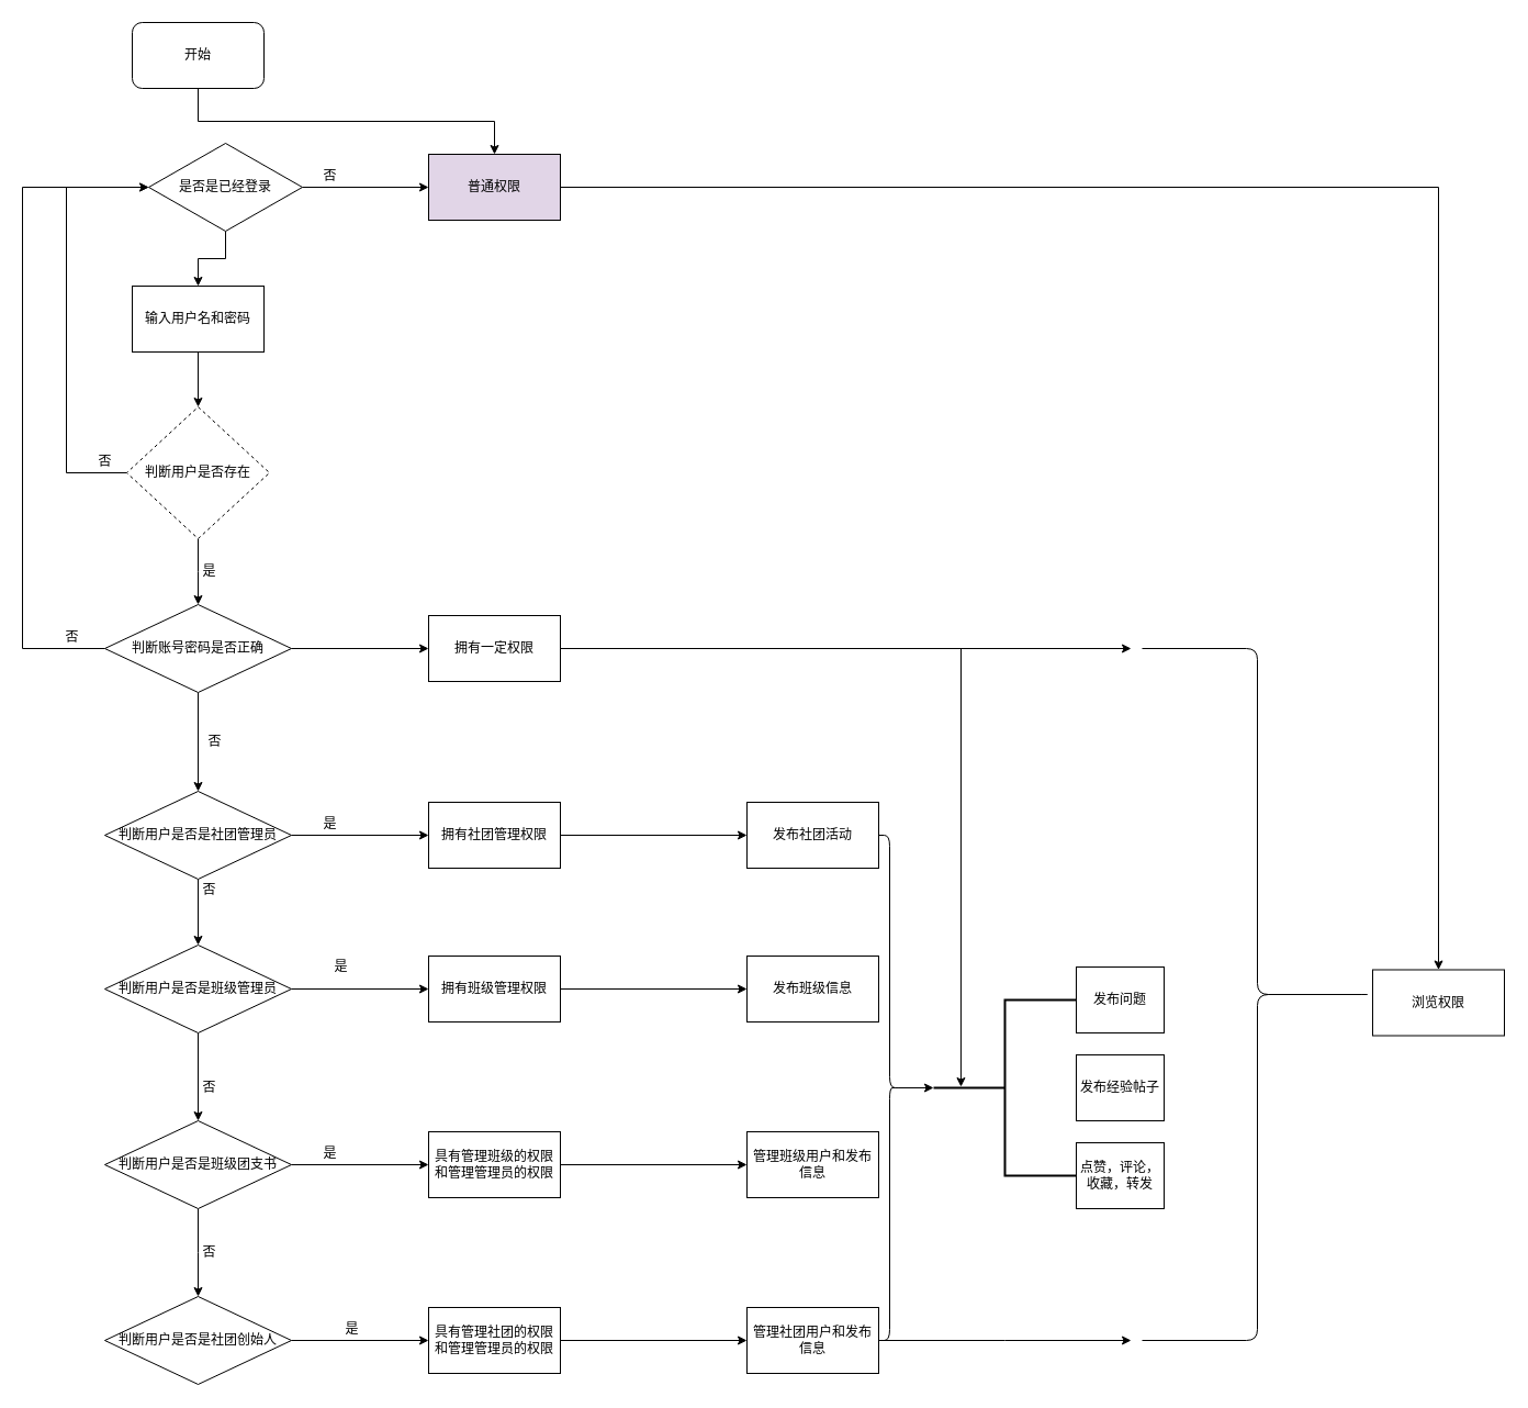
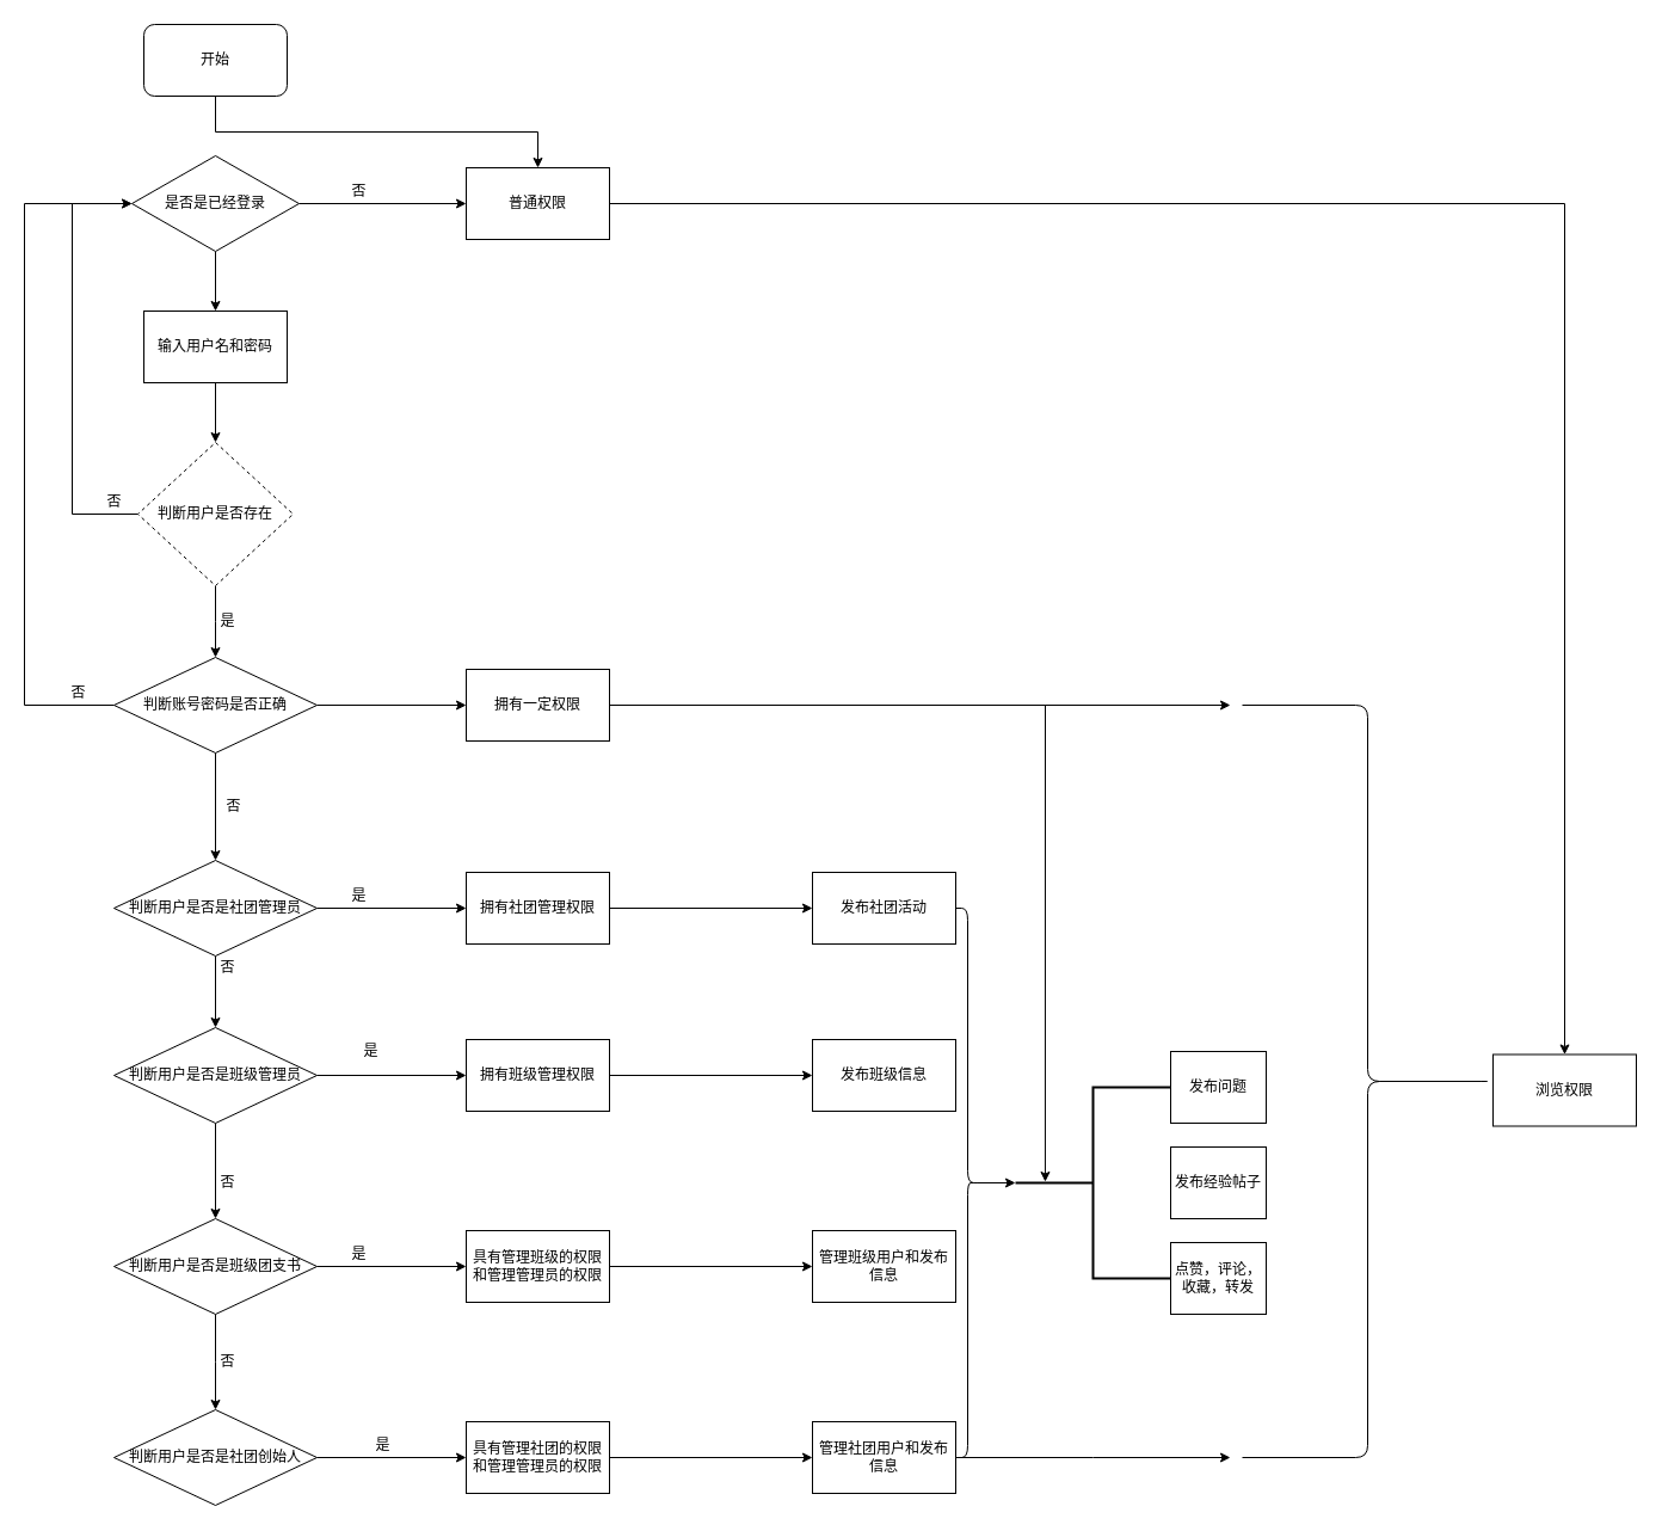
  <mxCell id="0" />
  <mxCell id="1" parent="0" />
  <mxCell id="2" style="edgeStyle=orthogonalEdgeStyle;rounded=0;orthogonalLoop=1;jettySize=auto;html=1;exitX=0.5;exitY=1;exitDx=0;exitDy=0;" edge="1" parent="1" source="3" target="47"><mxGeometry relative="1" as="geometry" /></mxCell>
  <mxCell id="3" value="开始" style="rounded=1;whiteSpace=wrap;html=1;" vertex="1" parent="1"><mxGeometry x="120" y="20" width="120" height="60" as="geometry" /></mxCell>
  <mxCell id="4" value="" style="edgeStyle=orthogonalEdgeStyle;rounded=0;orthogonalLoop=1;jettySize=auto;html=1;" edge="1" parent="1" source="6"><mxGeometry relative="1" as="geometry"><mxPoint x="180" y="550" as="targetPoint" /></mxGeometry></mxCell>
  <mxCell id="5" style="edgeStyle=orthogonalEdgeStyle;rounded=0;orthogonalLoop=1;jettySize=auto;html=1;exitX=0;exitY=0.5;exitDx=0;exitDy=0;entryX=0;entryY=0.5;entryDx=0;entryDy=0;endArrow=open;" edge="1" parent="1" source="6" target="43"><mxGeometry relative="1" as="geometry"><Array as="points"><mxPoint x="60" y="430" /><mxPoint x="60" y="170" /></Array></mxGeometry></mxCell>
  <mxCell id="6" value="判断用户是否存在" style="rhombus;whiteSpace=wrap;html=1;dashed=1;" vertex="1" parent="1"><mxGeometry x="115" y="370" width="130" height="120" as="geometry" /></mxCell>
  <mxCell id="7" value="" style="edgeStyle=orthogonalEdgeStyle;rounded=0;orthogonalLoop=1;jettySize=auto;html=1;entryX=0.5;entryY=0;entryDx=0;entryDy=0;" edge="1" parent="1" source="10" target="13"><mxGeometry relative="1" as="geometry"><mxPoint x="180" y="670" as="targetPoint" /></mxGeometry></mxCell>
  <mxCell id="8" value="" style="edgeStyle=orthogonalEdgeStyle;rounded=0;orthogonalLoop=1;jettySize=auto;html=1;" edge="1" parent="1" source="10" target="51"><mxGeometry relative="1" as="geometry" /></mxCell>
  <mxCell id="9" style="edgeStyle=orthogonalEdgeStyle;rounded=0;orthogonalLoop=1;jettySize=auto;html=1;exitX=0;exitY=0.5;exitDx=0;exitDy=0;entryX=0;entryY=0.5;entryDx=0;entryDy=0;" edge="1" parent="1" source="10" target="43"><mxGeometry relative="1" as="geometry"><Array as="points"><mxPoint x="20" y="590" /><mxPoint x="20" y="170" /></Array></mxGeometry></mxCell>
  <mxCell id="10" value="判断账号密码是否正确" style="rhombus;whiteSpace=wrap;html=1;" vertex="1" parent="1"><mxGeometry x="95" y="550" width="170" height="80" as="geometry" /></mxCell>
  <mxCell id="11" value="" style="edgeStyle=orthogonalEdgeStyle;rounded=0;orthogonalLoop=1;jettySize=auto;html=1;" edge="1" parent="1" source="13" target="16"><mxGeometry relative="1" as="geometry" /></mxCell>
  <mxCell id="12" style="edgeStyle=orthogonalEdgeStyle;rounded=0;orthogonalLoop=1;jettySize=auto;html=1;exitX=1;exitY=0.5;exitDx=0;exitDy=0;" edge="1" parent="1" source="13"><mxGeometry relative="1" as="geometry"><mxPoint x="390" y="760" as="targetPoint" /></mxGeometry></mxCell>
  <mxCell id="13" value="判断用户是否是社团管理员" style="rhombus;whiteSpace=wrap;html=1;" vertex="1" parent="1"><mxGeometry x="95" y="720" width="170" height="80" as="geometry" /></mxCell>
  <mxCell id="14" value="" style="edgeStyle=orthogonalEdgeStyle;rounded=0;orthogonalLoop=1;jettySize=auto;html=1;" edge="1" parent="1" source="16" target="19"><mxGeometry relative="1" as="geometry" /></mxCell>
  <mxCell id="15" style="edgeStyle=orthogonalEdgeStyle;rounded=0;orthogonalLoop=1;jettySize=auto;html=1;exitX=1;exitY=0.5;exitDx=0;exitDy=0;" edge="1" parent="1" source="16"><mxGeometry relative="1" as="geometry"><mxPoint x="390" y="900" as="targetPoint" /></mxGeometry></mxCell>
  <mxCell id="16" value="判断用户是否是班级管理员" style="rhombus;whiteSpace=wrap;html=1;" vertex="1" parent="1"><mxGeometry x="95" y="860" width="170" height="80" as="geometry" /></mxCell>
  <mxCell id="17" value="" style="edgeStyle=orthogonalEdgeStyle;rounded=0;orthogonalLoop=1;jettySize=auto;html=1;" edge="1" parent="1" source="19"><mxGeometry relative="1" as="geometry"><mxPoint x="180" y="1180" as="targetPoint" /></mxGeometry></mxCell>
  <mxCell id="18" style="edgeStyle=orthogonalEdgeStyle;rounded=0;orthogonalLoop=1;jettySize=auto;html=1;exitX=1;exitY=0.5;exitDx=0;exitDy=0;" edge="1" parent="1" source="19"><mxGeometry relative="1" as="geometry"><mxPoint x="390" y="1060" as="targetPoint" /></mxGeometry></mxCell>
  <mxCell id="19" value="判断用户是否是班级团支书" style="rhombus;whiteSpace=wrap;html=1;" vertex="1" parent="1"><mxGeometry x="95" y="1020" width="170" height="80" as="geometry" /></mxCell>
  <mxCell id="20" style="edgeStyle=orthogonalEdgeStyle;rounded=0;orthogonalLoop=1;jettySize=auto;html=1;exitX=1;exitY=0.5;exitDx=0;exitDy=0;" edge="1" parent="1"><mxGeometry relative="1" as="geometry"><mxPoint x="390" y="1220" as="targetPoint" /><mxPoint x="265" y="1220" as="sourcePoint" /></mxGeometry></mxCell>
  <mxCell id="21" value="判断用户是否是社团创始人" style="rhombus;whiteSpace=wrap;html=1;" vertex="1" parent="1"><mxGeometry x="95" y="1180" width="170" height="80" as="geometry" /></mxCell>
  <mxCell id="22" value="是" style="text;html=1;align=center;verticalAlign=middle;resizable=0;points=[];autosize=1;strokeColor=none;" vertex="1" parent="1"><mxGeometry x="285" y="740" width="30" height="20" as="geometry" /></mxCell>
  <mxCell id="23" value="是" style="text;html=1;align=center;verticalAlign=middle;resizable=0;points=[];autosize=1;strokeColor=none;" vertex="1" parent="1"><mxGeometry x="295" y="870" width="30" height="20" as="geometry" /></mxCell>
  <mxCell id="24" value="是" style="text;html=1;align=center;verticalAlign=middle;resizable=0;points=[];autosize=1;strokeColor=none;" vertex="1" parent="1"><mxGeometry x="285" y="1040" width="30" height="20" as="geometry" /></mxCell>
  <mxCell id="25" value="是" style="text;html=1;align=center;verticalAlign=middle;resizable=0;points=[];autosize=1;strokeColor=none;" vertex="1" parent="1"><mxGeometry x="305" y="1200" width="30" height="20" as="geometry" /></mxCell>
  <mxCell id="26" value="" style="edgeStyle=orthogonalEdgeStyle;rounded=0;orthogonalLoop=1;jettySize=auto;html=1;" edge="1" parent="1" source="27" target="57"><mxGeometry relative="1" as="geometry" /></mxCell>
  <mxCell id="27" value="拥有社团管理权限" style="rounded=0;whiteSpace=wrap;html=1;" vertex="1" parent="1"><mxGeometry x="390" y="730" width="120" height="60" as="geometry" /></mxCell>
  <mxCell id="28" value="" style="edgeStyle=orthogonalEdgeStyle;rounded=0;orthogonalLoop=1;jettySize=auto;html=1;" edge="1" parent="1" source="29" target="58"><mxGeometry relative="1" as="geometry" /></mxCell>
  <mxCell id="29" value="拥有班级管理权限" style="rounded=0;whiteSpace=wrap;html=1;" vertex="1" parent="1"><mxGeometry x="390" y="870" width="120" height="60" as="geometry" /></mxCell>
  <mxCell id="30" value="" style="edgeStyle=orthogonalEdgeStyle;rounded=0;orthogonalLoop=1;jettySize=auto;html=1;" edge="1" parent="1" source="31" target="59"><mxGeometry relative="1" as="geometry" /></mxCell>
  <mxCell id="31" value="具有管理班级的权限和管理管理员的权限" style="rounded=0;whiteSpace=wrap;html=1;" vertex="1" parent="1"><mxGeometry x="390" y="1030" width="120" height="60" as="geometry" /></mxCell>
  <mxCell id="32" value="" style="edgeStyle=orthogonalEdgeStyle;rounded=0;orthogonalLoop=1;jettySize=auto;html=1;" edge="1" parent="1" source="33" target="61"><mxGeometry relative="1" as="geometry" /></mxCell>
  <mxCell id="33" value="具有管理社团的权限和管理管理员的权限" style="rounded=0;whiteSpace=wrap;html=1;" vertex="1" parent="1"><mxGeometry x="390" y="1190" width="120" height="60" as="geometry" /></mxCell>
  <mxCell id="34" value="否" style="text;html=1;align=center;verticalAlign=middle;resizable=0;points=[];autosize=1;strokeColor=none;" vertex="1" parent="1"><mxGeometry x="80" y="410" width="30" height="20" as="geometry" /></mxCell>
  <mxCell id="35" value="否" style="text;html=1;align=center;verticalAlign=middle;resizable=0;points=[];autosize=1;strokeColor=none;" vertex="1" parent="1"><mxGeometry x="50" y="570" width="30" height="20" as="geometry" /></mxCell>
  <mxCell id="36" value="是" style="text;html=1;align=center;verticalAlign=middle;resizable=0;points=[];autosize=1;strokeColor=none;" vertex="1" parent="1"><mxGeometry x="175" y="510" width="30" height="20" as="geometry" /></mxCell>
  <mxCell id="37" value="否" style="text;html=1;align=center;verticalAlign=middle;resizable=0;points=[];autosize=1;strokeColor=none;" vertex="1" parent="1"><mxGeometry x="180" y="664.5" width="30" height="20" as="geometry" /></mxCell>
  <mxCell id="38" value="否" style="text;html=1;align=center;verticalAlign=middle;resizable=0;points=[];autosize=1;strokeColor=none;" vertex="1" parent="1"><mxGeometry x="175" y="800" width="30" height="20" as="geometry" /></mxCell>
  <mxCell id="39" value="否" style="text;html=1;align=center;verticalAlign=middle;resizable=0;points=[];autosize=1;strokeColor=none;" vertex="1" parent="1"><mxGeometry x="175" y="980" width="30" height="20" as="geometry" /></mxCell>
  <mxCell id="40" value="否" style="text;html=1;align=center;verticalAlign=middle;resizable=0;points=[];autosize=1;strokeColor=none;" vertex="1" parent="1"><mxGeometry x="175" y="1130" width="30" height="20" as="geometry" /></mxCell>
  <mxCell id="41" value="" style="edgeStyle=orthogonalEdgeStyle;rounded=0;orthogonalLoop=1;jettySize=auto;html=1;" edge="1" parent="1" source="43" target="45"><mxGeometry relative="1" as="geometry" /></mxCell>
  <mxCell id="42" value="" style="edgeStyle=orthogonalEdgeStyle;rounded=0;orthogonalLoop=1;jettySize=auto;html=1;" edge="1" parent="1" source="43" target="47"><mxGeometry relative="1" as="geometry" /></mxCell>
- <mxCell id="43" value="是否是已经登录" style="rhombus;whiteSpace=wrap;html=1;rounded=0;" vertex="1" parent="1"><mxGeometry x="135" y="130" width="140" height="80" as="geometry" /></mxCell>
+ <mxCell id="43" value="是否是已经登录" style="rhombus;whiteSpace=wrap;html=1;rounded=0;" vertex="1" parent="1"><mxGeometry x="110" y="130" width="140" height="80" as="geometry" /></mxCell>
  <mxCell id="44" value="" style="edgeStyle=orthogonalEdgeStyle;rounded=0;orthogonalLoop=1;jettySize=auto;html=1;" edge="1" parent="1" source="45" target="6"><mxGeometry relative="1" as="geometry" /></mxCell>
  <mxCell id="45" value="输入用户名和密码" style="rounded=0;whiteSpace=wrap;html=1;" vertex="1" parent="1"><mxGeometry x="120" y="260" width="120" height="60" as="geometry" /></mxCell>
  <mxCell id="46" value="" style="edgeStyle=orthogonalEdgeStyle;rounded=0;orthogonalLoop=1;jettySize=auto;html=1;" edge="1" parent="1" source="47" target="52"><mxGeometry relative="1" as="geometry" /></mxCell>
- <mxCell id="47" value="普通权限" style="whiteSpace=wrap;html=1;rounded=0;fillColor=#e1d5e7;" vertex="1" parent="1"><mxGeometry x="390" y="140" width="120" height="60" as="geometry" /></mxCell>
+ <mxCell id="47" value="普通权限" style="whiteSpace=wrap;html=1;rounded=0;" vertex="1" parent="1"><mxGeometry x="390" y="140" width="120" height="60" as="geometry" /></mxCell>
  <mxCell id="48" value="否" style="text;html=1;align=center;verticalAlign=middle;resizable=0;points=[];autosize=1;strokeColor=none;" vertex="1" parent="1"><mxGeometry x="285" y="150" width="30" height="20" as="geometry" /></mxCell>
  <mxCell id="49" style="edgeStyle=orthogonalEdgeStyle;rounded=0;orthogonalLoop=1;jettySize=auto;html=1;exitX=1;exitY=0.5;exitDx=0;exitDy=0;entryX=0.192;entryY=0.494;entryDx=0;entryDy=0;entryPerimeter=0;" edge="1" parent="1" source="51" target="53"><mxGeometry relative="1" as="geometry"><Array as="points"><mxPoint x="875" y="590" /></Array></mxGeometry></mxCell>
  <mxCell id="50" style="edgeStyle=orthogonalEdgeStyle;rounded=0;orthogonalLoop=1;jettySize=auto;html=1;exitX=1;exitY=0.5;exitDx=0;exitDy=0;" edge="1" parent="1" source="51"><mxGeometry relative="1" as="geometry"><mxPoint x="1030" y="590" as="targetPoint" /></mxGeometry></mxCell>
  <mxCell id="51" value="拥有一定权限" style="whiteSpace=wrap;html=1;" vertex="1" parent="1"><mxGeometry x="390" y="560" width="120" height="60" as="geometry" /></mxCell>
  <mxCell id="52" value="浏览权限" style="whiteSpace=wrap;html=1;rounded=0;" vertex="1" parent="1"><mxGeometry x="1250" y="882.5" width="120" height="60" as="geometry" /></mxCell>
  <mxCell id="53" value="" style="strokeWidth=2;html=1;shape=mxgraph.flowchart.annotation_2;align=left;labelPosition=right;pointerEvents=1;" vertex="1" parent="1"><mxGeometry x="850" y="910" width="130" height="160" as="geometry" /></mxCell>
  <mxCell id="54" value="发布问题" style="rounded=0;whiteSpace=wrap;html=1;" vertex="1" parent="1"><mxGeometry x="980" y="880" width="80" height="60" as="geometry" /></mxCell>
  <mxCell id="55" value="发布经验帖子" style="rounded=0;whiteSpace=wrap;html=1;" vertex="1" parent="1"><mxGeometry x="980" y="960" width="80" height="60" as="geometry" /></mxCell>
  <mxCell id="56" value="点赞，评论，收藏，转发" style="rounded=0;whiteSpace=wrap;html=1;" vertex="1" parent="1"><mxGeometry x="980" y="1040" width="80" height="60" as="geometry" /></mxCell>
  <mxCell id="57" value="发布社团活动" style="whiteSpace=wrap;html=1;rounded=0;" vertex="1" parent="1"><mxGeometry x="680" y="730" width="120" height="60" as="geometry" /></mxCell>
  <mxCell id="58" value="发布班级信息" style="whiteSpace=wrap;html=1;rounded=0;" vertex="1" parent="1"><mxGeometry x="680" y="870" width="120" height="60" as="geometry" /></mxCell>
  <mxCell id="59" value="管理班级用户和发布信息" style="whiteSpace=wrap;html=1;rounded=0;" vertex="1" parent="1"><mxGeometry x="680" y="1030" width="120" height="60" as="geometry" /></mxCell>
  <mxCell id="60" style="edgeStyle=orthogonalEdgeStyle;rounded=0;orthogonalLoop=1;jettySize=auto;html=1;exitX=1;exitY=0.5;exitDx=0;exitDy=0;" edge="1" parent="1" source="61"><mxGeometry relative="1" as="geometry"><mxPoint x="1030" y="1220" as="targetPoint" /></mxGeometry></mxCell>
  <mxCell id="61" value="&lt;span&gt;管理社团用户和发布信息&lt;/span&gt;" style="whiteSpace=wrap;html=1;rounded=0;" vertex="1" parent="1"><mxGeometry x="680" y="1190" width="120" height="60" as="geometry" /></mxCell>
  <mxCell id="62" style="edgeStyle=orthogonalEdgeStyle;rounded=0;orthogonalLoop=1;jettySize=auto;html=1;exitX=0.1;exitY=0.5;exitDx=0;exitDy=0;exitPerimeter=0;entryX=0;entryY=0.5;entryDx=0;entryDy=0;entryPerimeter=0;" edge="1" parent="1" source="63" target="53"><mxGeometry relative="1" as="geometry" /></mxCell>
  <mxCell id="63" value="" style="shape=curlyBracket;whiteSpace=wrap;html=1;rounded=1;flipH=1;" vertex="1" parent="1"><mxGeometry x="800" y="760" width="20" height="460" as="geometry" /></mxCell>
  <mxCell id="64" value="" style="shape=curlyBracket;whiteSpace=wrap;html=1;rounded=1;flipH=1;" vertex="1" parent="1"><mxGeometry x="1040" y="590" width="210" height="630" as="geometry" /></mxCell>
